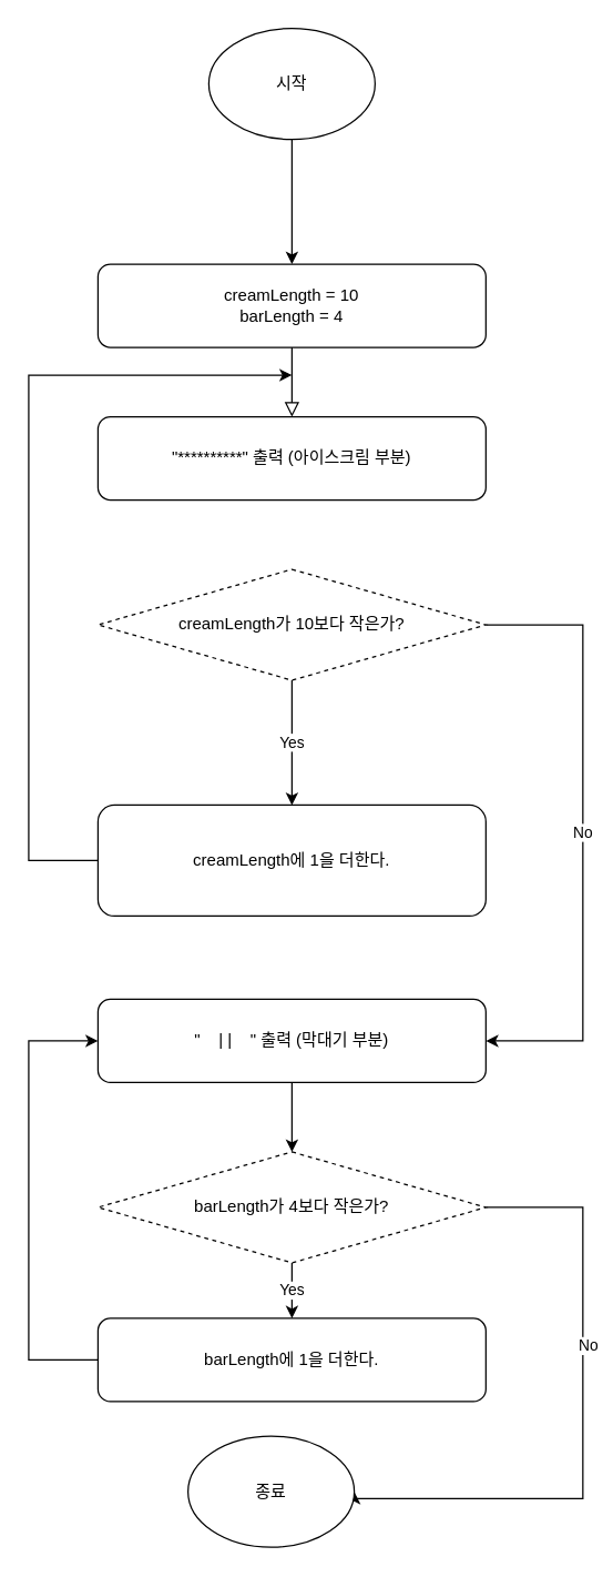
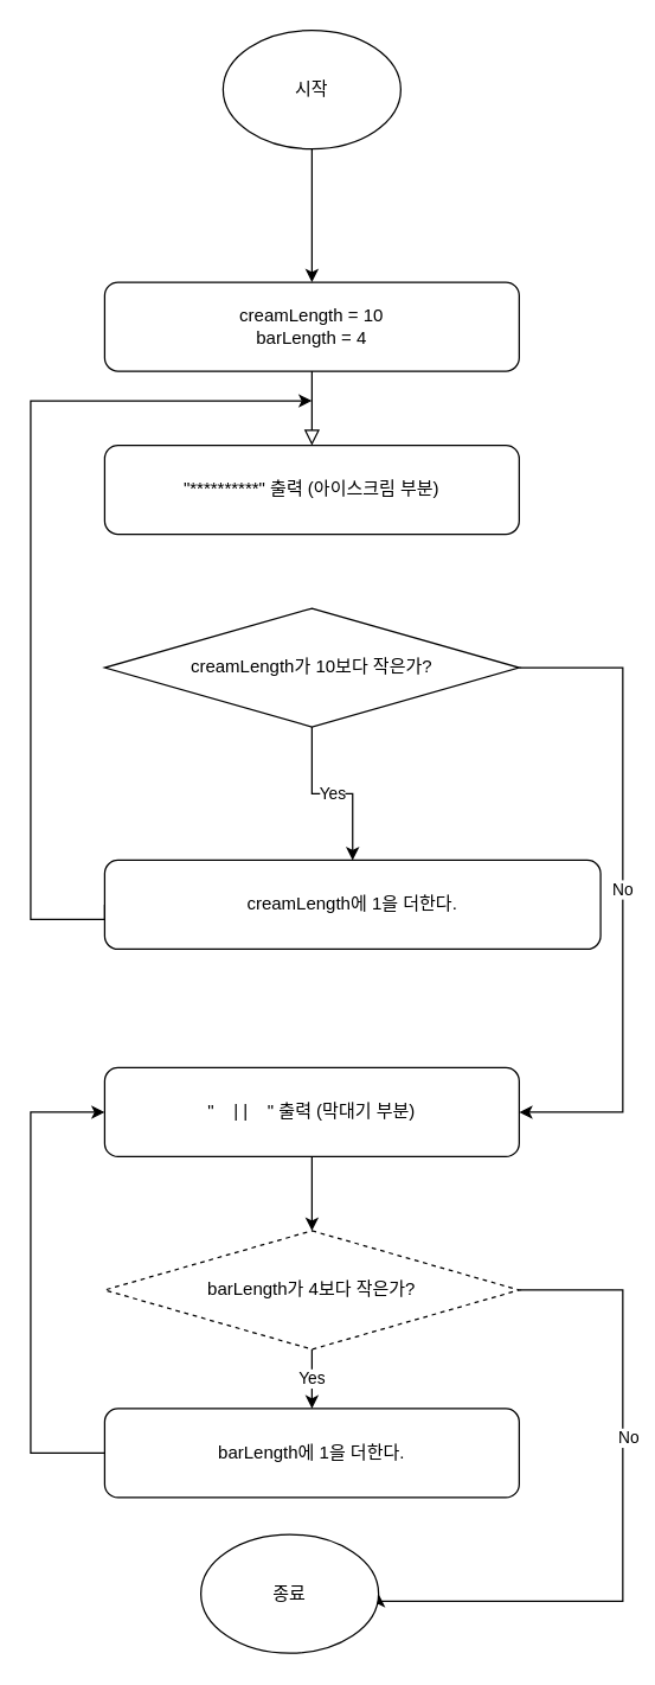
  <mxCell id="0" />
  <mxCell id="1" parent="0" />
  <mxCell id="2" value="" style="rounded=0;html=1;jettySize=auto;orthogonalLoop=1;fontSize=11;endArrow=block;endFill=0;endSize=8;strokeWidth=1;shadow=0;labelBackgroundColor=none;edgeStyle=orthogonalEdgeStyle;" parent="1" edge="1"><mxGeometry y="20" relative="1" as="geometry"><mxPoint as="offset" /><mxPoint x="210" y="250" as="sourcePoint" /><mxPoint x="210" y="300" as="targetPoint" /></mxGeometry></mxCell>
  <mxCell id="3" style="edgeStyle=orthogonalEdgeStyle;rounded=0;orthogonalLoop=1;jettySize=auto;html=1;exitX=0;exitY=0.5;exitDx=0;exitDy=0;" edge="1" parent="1" source="4"><mxGeometry relative="1" as="geometry"><mxPoint x="210" y="270" as="targetPoint" /><Array as="points"><mxPoint x="20" y="620" /><mxPoint x="20" y="270" /></Array></mxGeometry></mxCell>
- <mxCell id="4" value="creamLength에 1을 더한다." style="rounded=1;whiteSpace=wrap;html=1;" vertex="1" parent="1"><mxGeometry x="70" y="580" width="280" height="80" as="geometry" /></mxCell>
+ <mxCell id="4" value="creamLength에 1을 더한다." style="rounded=1;whiteSpace=wrap;html=1;" vertex="1" parent="1"><mxGeometry x="70" y="580" width="335" height="60" as="geometry" /></mxCell>
  <mxCell id="5" value="creamLength = 10&lt;br&gt;barLength = 4" style="rounded=1;whiteSpace=wrap;html=1;" vertex="1" parent="1"><mxGeometry x="70" y="190" width="280" height="60" as="geometry" /></mxCell>
  <mxCell id="6" style="edgeStyle=orthogonalEdgeStyle;rounded=0;orthogonalLoop=1;jettySize=auto;html=1;entryX=0.5;entryY=0;entryDx=0;entryDy=0;" edge="1" parent="1" source="7" target="5"><mxGeometry relative="1" as="geometry" /></mxCell>
  <mxCell id="7" value="시작" style="ellipse;whiteSpace=wrap;html=1;" vertex="1" parent="1"><mxGeometry x="150" y="20" width="120" height="80" as="geometry" /></mxCell>
  <mxCell id="8" value="&quot;**********&quot; 출력 (아이스크림 부분)" style="rounded=1;whiteSpace=wrap;html=1;" vertex="1" parent="1"><mxGeometry x="70" y="300" width="280" height="60" as="geometry" /></mxCell>
  <mxCell id="9" value="Yes" style="edgeStyle=orthogonalEdgeStyle;rounded=0;orthogonalLoop=1;jettySize=auto;html=1;entryX=0.5;entryY=0;entryDx=0;entryDy=0;" edge="1" parent="1" source="11" target="4"><mxGeometry relative="1" as="geometry" /></mxCell>
  <mxCell id="10" value="No" style="edgeStyle=orthogonalEdgeStyle;rounded=0;orthogonalLoop=1;jettySize=auto;html=1;entryX=1;entryY=0.5;entryDx=0;entryDy=0;" edge="1" parent="1" source="11" target="13"><mxGeometry relative="1" as="geometry"><mxPoint x="460" y="450" as="targetPoint" /><Array as="points"><mxPoint x="420" y="450" /><mxPoint x="420" y="750" /></Array></mxGeometry></mxCell>
- <mxCell id="11" value="creamLength가 10보다 작은가?" style="rhombus;whiteSpace=wrap;html=1;dashed=1;" vertex="1" parent="1"><mxGeometry x="70" y="410" width="280" height="80" as="geometry" /></mxCell>
+ <mxCell id="11" value="creamLength가 10보다 작은가?" style="rhombus;whiteSpace=wrap;html=1;" vertex="1" parent="1"><mxGeometry x="70" y="410" width="280" height="80" as="geometry" /></mxCell>
  <mxCell id="12" style="edgeStyle=orthogonalEdgeStyle;rounded=0;orthogonalLoop=1;jettySize=auto;html=1;entryX=0.5;entryY=0;entryDx=0;entryDy=0;" edge="1" parent="1" source="13" target="17"><mxGeometry relative="1" as="geometry" /></mxCell>
  <mxCell id="13" value="&quot;&amp;nbsp; &amp;nbsp; | |&amp;nbsp; &amp;nbsp; &quot; 출력 (막대기 부분)" style="rounded=1;whiteSpace=wrap;html=1;" vertex="1" parent="1"><mxGeometry x="70" y="720" width="280" height="60" as="geometry" /></mxCell>
  <mxCell id="14" value="Yes" style="edgeStyle=orthogonalEdgeStyle;rounded=0;orthogonalLoop=1;jettySize=auto;html=1;" edge="1" parent="1" source="17" target="19"><mxGeometry relative="1" as="geometry"><Array as="points"><mxPoint x="210" y="930" /><mxPoint x="210" y="930" /></Array></mxGeometry></mxCell>
  <mxCell id="15" style="edgeStyle=orthogonalEdgeStyle;rounded=0;orthogonalLoop=1;jettySize=auto;html=1;entryX=1;entryY=0.5;entryDx=0;entryDy=0;" edge="1" parent="1" source="17" target="20"><mxGeometry relative="1" as="geometry"><Array as="points"><mxPoint x="420" y="870" /><mxPoint x="420" y="1080" /></Array></mxGeometry></mxCell>
  <mxCell id="16" value="No" style="edgeLabel;html=1;align=center;verticalAlign=middle;resizable=0;points=[];" vertex="1" connectable="0" parent="15"><mxGeometry x="-0.251" y="3" relative="1" as="geometry"><mxPoint as="offset" /></mxGeometry></mxCell>
  <mxCell id="17" value="barLength가 4보다 작은가?" style="rhombus;whiteSpace=wrap;html=1;dashed=1;" vertex="1" parent="1"><mxGeometry x="70" y="830" width="280" height="80" as="geometry" /></mxCell>
  <mxCell id="18" style="edgeStyle=orthogonalEdgeStyle;rounded=0;orthogonalLoop=1;jettySize=auto;html=1;entryX=0;entryY=0.5;entryDx=0;entryDy=0;" edge="1" parent="1" source="19" target="13"><mxGeometry relative="1" as="geometry"><Array as="points"><mxPoint x="20" y="980" /><mxPoint x="20" y="750" /></Array></mxGeometry></mxCell>
  <mxCell id="19" value="barLength에 1을 더한다." style="rounded=1;whiteSpace=wrap;html=1;" vertex="1" parent="1"><mxGeometry x="70" y="950" width="280" height="60" as="geometry" /></mxCell>
  <mxCell id="20" value="종료" style="ellipse;whiteSpace=wrap;html=1;" vertex="1" parent="1"><mxGeometry x="135" y="1035" width="120" height="80" as="geometry" /></mxCell>
